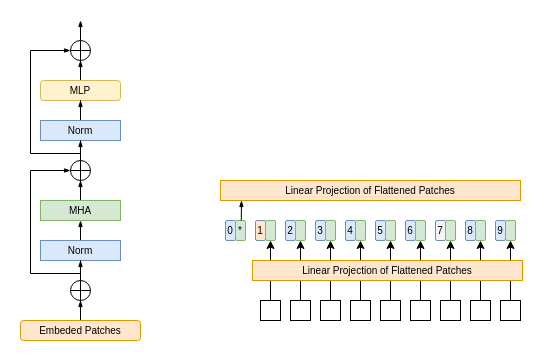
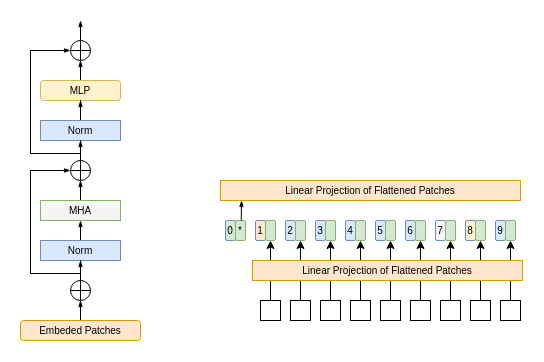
  <mxCell id="0" />
  <mxCell id="1" parent="0" />
  <mxCell id="2" style="edgeStyle=orthogonalEdgeStyle;rounded=0;orthogonalLoop=1;jettySize=auto;html=1;entryX=0.5;entryY=1;entryDx=0;entryDy=0;endSize=4;endArrow=blockThin;endFill=1;" parent="1" source="3" edge="1"><mxGeometry relative="1" as="geometry"><mxPoint x="80" y="220" as="targetPoint" /></mxGeometry></mxCell>
  <mxCell id="3" value="&lt;font style=&quot;font-size: 10px;&quot;&gt;Norm&lt;/font&gt;" style="rounded=0;whiteSpace=wrap;html=1;fillColor=#dae8fc;strokeColor=#6c8ebf;" parent="1" vertex="1"><mxGeometry x="40" y="240" width="80" height="20" as="geometry" /></mxCell>
  <mxCell id="4" style="edgeStyle=orthogonalEdgeStyle;rounded=0;orthogonalLoop=1;jettySize=auto;html=1;entryX=0.5;entryY=1;entryDx=0;entryDy=0;endArrow=blockThin;endFill=1;endSize=4;" parent="1" source="5" target="13" edge="1"><mxGeometry relative="1" as="geometry" /></mxCell>
  <mxCell id="5" value="&lt;font style=&quot;font-size: 10px;&quot;&gt;Embeded Patches&lt;/font&gt;" style="whiteSpace=wrap;html=1;fillColor=#ffe6cc;strokeColor=#d79b00;rounded=1;" parent="1" vertex="1"><mxGeometry x="20" y="320" width="120" height="20" as="geometry" /></mxCell>
  <mxCell id="6" style="edgeStyle=orthogonalEdgeStyle;rounded=0;orthogonalLoop=1;jettySize=auto;html=1;entryX=0.5;entryY=1;entryDx=0;entryDy=0;endArrow=blockThin;endFill=1;endSize=4;" parent="1" source="7" target="18" edge="1"><mxGeometry relative="1" as="geometry" /></mxCell>
- <mxCell id="7" value="&lt;font style=&quot;font-size: 10px;&quot;&gt;MHA&lt;/font&gt;" style="rounded=0;whiteSpace=wrap;html=1;fillColor=#d5e8d4;strokeColor=#82b366;" parent="1" vertex="1"><mxGeometry x="40" y="200" width="80" height="20" as="geometry" /></mxCell>
+ <mxCell id="7" value="&lt;font style=&quot;font-size: 10px;&quot;&gt;MHA&lt;/font&gt;" style="rounded=0;whiteSpace=wrap;html=1;fillColor=#f5f5f5;strokeColor=#82b366;" parent="1" vertex="1"><mxGeometry x="40" y="200" width="80" height="20" as="geometry" /></mxCell>
  <mxCell id="8" style="edgeStyle=orthogonalEdgeStyle;rounded=0;orthogonalLoop=1;jettySize=auto;html=1;entryX=0.5;entryY=1;entryDx=0;entryDy=0;endArrow=blockThin;endFill=1;endSize=4;" parent="1" source="9" target="15" edge="1"><mxGeometry relative="1" as="geometry" /></mxCell>
  <mxCell id="9" value="&lt;font style=&quot;font-size: 10px;&quot;&gt;MLP&lt;/font&gt;" style="whiteSpace=wrap;html=1;fillColor=#fff2cc;strokeColor=#d6b656;rounded=1;" parent="1" vertex="1"><mxGeometry x="40" y="80" width="80" height="20" as="geometry" /></mxCell>
  <mxCell id="10" style="edgeStyle=orthogonalEdgeStyle;rounded=0;orthogonalLoop=1;jettySize=auto;html=1;entryX=0.5;entryY=1;entryDx=0;entryDy=0;endArrow=blockThin;endFill=1;endSize=4;" parent="1" source="11" target="9" edge="1"><mxGeometry relative="1" as="geometry" /></mxCell>
  <mxCell id="11" value="&lt;font style=&quot;font-size: 10px;&quot;&gt;Norm&lt;/font&gt;" style="rounded=0;whiteSpace=wrap;html=1;fillColor=#dae8fc;strokeColor=#6c8ebf;" parent="1" vertex="1"><mxGeometry x="40" y="120" width="80" height="20" as="geometry" /></mxCell>
  <mxCell id="12" style="edgeStyle=orthogonalEdgeStyle;rounded=0;orthogonalLoop=1;jettySize=auto;html=1;entryX=0.5;entryY=1;entryDx=0;entryDy=0;endArrow=blockThin;endFill=1;endSize=4;" parent="1" source="13" target="3" edge="1"><mxGeometry relative="1" as="geometry" /></mxCell>
  <mxCell id="13" value="" style="shape=orEllipse;perimeter=ellipsePerimeter;whiteSpace=wrap;html=1;backgroundOutline=1;" parent="1" vertex="1"><mxGeometry x="70" y="280" width="20" height="20" as="geometry" /></mxCell>
  <mxCell id="14" style="edgeStyle=orthogonalEdgeStyle;rounded=0;orthogonalLoop=1;jettySize=auto;html=1;endSize=4;endArrow=blockThin;endFill=1;" parent="1" source="15" edge="1"><mxGeometry relative="1" as="geometry"><mxPoint x="80" y="20" as="targetPoint" /></mxGeometry></mxCell>
  <mxCell id="15" value="" style="shape=orEllipse;perimeter=ellipsePerimeter;whiteSpace=wrap;html=1;backgroundOutline=1;" parent="1" vertex="1"><mxGeometry x="70" y="40" width="20" height="20" as="geometry" /></mxCell>
  <mxCell id="16" value="" style="endArrow=blockThin;html=1;rounded=0;entryX=0;entryY=0.5;entryDx=0;entryDy=0;endFill=1;endSize=4;" parent="1" target="15" edge="1"><mxGeometry width="50" height="50" relative="1" as="geometry"><mxPoint x="80" y="153" as="sourcePoint" /><mxPoint x="70" y="90" as="targetPoint" /><Array as="points"><mxPoint x="30" y="153" /><mxPoint x="30" y="50" /></Array></mxGeometry></mxCell>
  <mxCell id="17" style="edgeStyle=orthogonalEdgeStyle;rounded=0;orthogonalLoop=1;jettySize=auto;html=1;entryX=0.5;entryY=1;entryDx=0;entryDy=0;endArrow=blockThin;endFill=1;endSize=4;" parent="1" source="18" target="11" edge="1"><mxGeometry relative="1" as="geometry" /></mxCell>
  <mxCell id="18" value="" style="shape=orEllipse;perimeter=ellipsePerimeter;whiteSpace=wrap;html=1;backgroundOutline=1;" parent="1" vertex="1"><mxGeometry x="70" y="160" width="20" height="20" as="geometry" /></mxCell>
  <mxCell id="19" value="" style="endArrow=blockThin;html=1;rounded=0;entryX=0;entryY=0.5;entryDx=0;entryDy=0;endFill=1;endSize=4;" parent="1" edge="1"><mxGeometry width="50" height="50" relative="1" as="geometry"><mxPoint x="80" y="273" as="sourcePoint" /><mxPoint x="70" y="170" as="targetPoint" /><Array as="points"><mxPoint x="30" y="273" /><mxPoint x="30" y="170" /></Array></mxGeometry></mxCell>
  <mxCell id="20" style="edgeStyle=orthogonalEdgeStyle;rounded=0;orthogonalLoop=1;jettySize=auto;html=1;entryX=0.5;entryY=1;entryDx=0;entryDy=0;" parent="1" source="21" target="39" edge="1"><mxGeometry relative="1" as="geometry" /></mxCell>
  <mxCell id="21" value="" style="whiteSpace=wrap;html=1;aspect=fixed;" parent="1" vertex="1"><mxGeometry x="260" y="300" width="20" height="20" as="geometry" /></mxCell>
  <mxCell id="22" style="edgeStyle=orthogonalEdgeStyle;rounded=0;orthogonalLoop=1;jettySize=auto;html=1;entryX=0.5;entryY=1;entryDx=0;entryDy=0;" parent="1" source="23" target="42" edge="1"><mxGeometry relative="1" as="geometry" /></mxCell>
  <mxCell id="23" value="" style="whiteSpace=wrap;html=1;aspect=fixed;" parent="1" vertex="1"><mxGeometry x="290" y="300" width="20" height="20" as="geometry" /></mxCell>
  <mxCell id="24" style="edgeStyle=orthogonalEdgeStyle;rounded=0;orthogonalLoop=1;jettySize=auto;html=1;entryX=0.5;entryY=1;entryDx=0;entryDy=0;" parent="1" source="25" target="45" edge="1"><mxGeometry relative="1" as="geometry" /></mxCell>
  <mxCell id="25" value="" style="whiteSpace=wrap;html=1;aspect=fixed;" parent="1" vertex="1"><mxGeometry x="320" y="300" width="20" height="20" as="geometry" /></mxCell>
  <mxCell id="26" style="edgeStyle=orthogonalEdgeStyle;rounded=0;orthogonalLoop=1;jettySize=auto;html=1;entryX=0.5;entryY=1;entryDx=0;entryDy=0;" parent="1" source="27" target="48" edge="1"><mxGeometry relative="1" as="geometry" /></mxCell>
  <mxCell id="27" value="" style="whiteSpace=wrap;html=1;aspect=fixed;" parent="1" vertex="1"><mxGeometry x="350" y="300" width="20" height="20" as="geometry" /></mxCell>
  <mxCell id="28" style="edgeStyle=orthogonalEdgeStyle;rounded=0;orthogonalLoop=1;jettySize=auto;html=1;entryX=0.5;entryY=1;entryDx=0;entryDy=0;" parent="1" source="29" target="51" edge="1"><mxGeometry relative="1" as="geometry" /></mxCell>
  <mxCell id="29" value="" style="whiteSpace=wrap;html=1;aspect=fixed;" parent="1" vertex="1"><mxGeometry x="380" y="300" width="20" height="20" as="geometry" /></mxCell>
  <mxCell id="30" style="edgeStyle=orthogonalEdgeStyle;rounded=0;orthogonalLoop=1;jettySize=auto;html=1;entryX=0.5;entryY=1;entryDx=0;entryDy=0;" parent="1" source="31" target="57" edge="1"><mxGeometry relative="1" as="geometry" /></mxCell>
  <mxCell id="31" value="" style="whiteSpace=wrap;html=1;aspect=fixed;" parent="1" vertex="1"><mxGeometry x="440" y="300" width="20" height="20" as="geometry" /></mxCell>
  <mxCell id="32" style="edgeStyle=orthogonalEdgeStyle;rounded=0;orthogonalLoop=1;jettySize=auto;html=1;entryX=0.5;entryY=1;entryDx=0;entryDy=0;" parent="1" source="33" target="60" edge="1"><mxGeometry relative="1" as="geometry" /></mxCell>
  <mxCell id="33" value="" style="whiteSpace=wrap;html=1;aspect=fixed;" parent="1" vertex="1"><mxGeometry x="470" y="300" width="20" height="20" as="geometry" /></mxCell>
  <mxCell id="34" value="" style="group" parent="1" vertex="1" connectable="0"><mxGeometry x="225" y="220" width="20" height="20" as="geometry" /></mxCell>
- <mxCell id="35" value="&lt;font style=&quot;font-size: 10px;&quot;&gt;0&lt;/font&gt;" style="rounded=1;whiteSpace=wrap;html=1;fillColor=#dae8fc;strokeColor=#6c8ebf;" parent="34" vertex="1"><mxGeometry width="10" height="20" as="geometry" /></mxCell>
+ <mxCell id="35" value="&lt;font style=&quot;font-size: 10px;&quot;&gt;0&lt;/font&gt;" style="rounded=1;whiteSpace=wrap;html=1;fillColor=#d5e8d4;strokeColor=#6c8ebf;" parent="34" vertex="1"><mxGeometry width="10" height="20" as="geometry" /></mxCell>
  <mxCell id="36" value="&lt;font style=&quot;font-size: 10px;&quot;&gt;*&lt;/font&gt;" style="rounded=1;whiteSpace=wrap;html=1;fillColor=#d5e8d4;strokeColor=#82b366;" parent="34" vertex="1"><mxGeometry x="10" width="10" height="20" as="geometry" /></mxCell>
  <mxCell id="37" value="" style="group" parent="1" vertex="1" connectable="0"><mxGeometry x="255" y="220" width="20" height="20" as="geometry" /></mxCell>
  <mxCell id="38" value="&lt;font style=&quot;font-size: 10px;&quot;&gt;1&lt;/font&gt;" style="rounded=1;whiteSpace=wrap;html=1;fillColor=#ffe6cc;strokeColor=#6c8ebf;" parent="37" vertex="1"><mxGeometry width="10" height="20" as="geometry" /></mxCell>
  <mxCell id="39" value="" style="rounded=1;whiteSpace=wrap;html=1;fillColor=#d5e8d4;strokeColor=#82b366;" parent="37" vertex="1"><mxGeometry x="10" width="10" height="20" as="geometry" /></mxCell>
  <mxCell id="40" value="" style="group" parent="1" vertex="1" connectable="0"><mxGeometry x="285" y="220" width="20" height="20" as="geometry" /></mxCell>
  <mxCell id="41" value="&lt;font style=&quot;font-size: 10px;&quot;&gt;2&lt;/font&gt;" style="rounded=1;whiteSpace=wrap;html=1;fillColor=#dae8fc;strokeColor=#6c8ebf;" parent="40" vertex="1"><mxGeometry width="10" height="20" as="geometry" /></mxCell>
  <mxCell id="42" value="" style="rounded=1;whiteSpace=wrap;html=1;fillColor=#d5e8d4;strokeColor=#82b366;" parent="40" vertex="1"><mxGeometry x="10" width="10" height="20" as="geometry" /></mxCell>
  <mxCell id="43" value="" style="group" parent="1" vertex="1" connectable="0"><mxGeometry x="315" y="220" width="20" height="20" as="geometry" /></mxCell>
  <mxCell id="44" value="&lt;font style=&quot;font-size: 10px;&quot;&gt;3&lt;/font&gt;" style="rounded=1;whiteSpace=wrap;html=1;fillColor=#dae8fc;strokeColor=#6c8ebf;" parent="43" vertex="1"><mxGeometry width="10" height="20" as="geometry" /></mxCell>
  <mxCell id="45" value="" style="rounded=1;whiteSpace=wrap;html=1;fillColor=#d5e8d4;strokeColor=#82b366;" parent="43" vertex="1"><mxGeometry x="10" width="10" height="20" as="geometry" /></mxCell>
  <mxCell id="46" value="" style="group" parent="1" vertex="1" connectable="0"><mxGeometry x="345" y="220" width="20" height="20" as="geometry" /></mxCell>
  <mxCell id="47" value="&lt;font style=&quot;font-size: 10px;&quot;&gt;4&lt;/font&gt;" style="rounded=1;whiteSpace=wrap;html=1;fillColor=#dae8fc;strokeColor=#6c8ebf;" parent="46" vertex="1"><mxGeometry width="10" height="20" as="geometry" /></mxCell>
  <mxCell id="48" value="" style="rounded=1;whiteSpace=wrap;html=1;fillColor=#d5e8d4;strokeColor=#82b366;" parent="46" vertex="1"><mxGeometry x="10" width="10" height="20" as="geometry" /></mxCell>
  <mxCell id="49" value="" style="group" parent="1" vertex="1" connectable="0"><mxGeometry x="375" y="220" width="20" height="20" as="geometry" /></mxCell>
  <mxCell id="50" value="&lt;font style=&quot;font-size: 10px;&quot;&gt;5&lt;/font&gt;" style="rounded=1;whiteSpace=wrap;html=1;fillColor=#dae8fc;strokeColor=#6c8ebf;" parent="49" vertex="1"><mxGeometry width="10" height="20" as="geometry" /></mxCell>
  <mxCell id="51" value="" style="rounded=1;whiteSpace=wrap;html=1;fillColor=#d5e8d4;strokeColor=#82b366;" parent="49" vertex="1"><mxGeometry x="10" width="10" height="20" as="geometry" /></mxCell>
  <mxCell id="52" value="" style="group" parent="1" vertex="1" connectable="0"><mxGeometry x="405" y="220" width="20" height="20" as="geometry" /></mxCell>
  <mxCell id="53" value="&lt;font style=&quot;font-size: 10px;&quot;&gt;6&lt;/font&gt;" style="rounded=1;whiteSpace=wrap;html=1;fillColor=#dae8fc;strokeColor=#6c8ebf;" parent="52" vertex="1"><mxGeometry width="10" height="20" as="geometry" /></mxCell>
  <mxCell id="54" value="" style="rounded=1;whiteSpace=wrap;html=1;fillColor=#d5e8d4;strokeColor=#82b366;" parent="52" vertex="1"><mxGeometry x="10" width="10" height="20" as="geometry" /></mxCell>
  <mxCell id="55" value="" style="group" parent="1" vertex="1" connectable="0"><mxGeometry x="435" y="220" width="20" height="20" as="geometry" /></mxCell>
  <mxCell id="56" value="&lt;font style=&quot;font-size: 10px;&quot;&gt;7&lt;/font&gt;" style="rounded=1;whiteSpace=wrap;html=1;fillColor=#f5f5f5;strokeColor=#6c8ebf;" parent="55" vertex="1"><mxGeometry width="10" height="20" as="geometry" /></mxCell>
  <mxCell id="57" value="" style="rounded=1;whiteSpace=wrap;html=1;fillColor=#d5e8d4;strokeColor=#82b366;" parent="55" vertex="1"><mxGeometry x="10" width="10" height="20" as="geometry" /></mxCell>
  <mxCell id="58" value="" style="group" parent="1" vertex="1" connectable="0"><mxGeometry x="465" y="220" width="20" height="20" as="geometry" /></mxCell>
- <mxCell id="59" value="&lt;font style=&quot;font-size: 10px;&quot;&gt;8&lt;/font&gt;" style="rounded=1;whiteSpace=wrap;html=1;fillColor=#dae8fc;strokeColor=#6c8ebf;" parent="58" vertex="1"><mxGeometry width="10" height="20" as="geometry" /></mxCell>
+ <mxCell id="59" value="&lt;font style=&quot;font-size: 10px;&quot;&gt;8&lt;/font&gt;" style="rounded=1;whiteSpace=wrap;html=1;fillColor=#fff2cc;strokeColor=#6c8ebf;" parent="58" vertex="1"><mxGeometry width="10" height="20" as="geometry" /></mxCell>
  <mxCell id="60" value="" style="rounded=1;whiteSpace=wrap;html=1;fillColor=#d5e8d4;strokeColor=#82b366;" parent="58" vertex="1"><mxGeometry x="10" width="10" height="20" as="geometry" /></mxCell>
  <mxCell id="61" value="" style="group" parent="1" vertex="1" connectable="0"><mxGeometry x="495" y="220" width="20" height="20" as="geometry" /></mxCell>
  <mxCell id="62" value="&lt;font style=&quot;font-size: 10px;&quot;&gt;9&lt;/font&gt;" style="rounded=1;whiteSpace=wrap;html=1;fillColor=#dae8fc;strokeColor=#6c8ebf;" parent="61" vertex="1"><mxGeometry width="10" height="20" as="geometry" /></mxCell>
  <mxCell id="63" value="" style="rounded=1;whiteSpace=wrap;html=1;fillColor=#d5e8d4;strokeColor=#82b366;" parent="61" vertex="1"><mxGeometry x="10" width="10" height="20" as="geometry" /></mxCell>
  <mxCell id="64" style="edgeStyle=orthogonalEdgeStyle;rounded=0;orthogonalLoop=1;jettySize=auto;html=1;entryX=0.5;entryY=1;entryDx=0;entryDy=0;" parent="1" source="65" target="54" edge="1"><mxGeometry relative="1" as="geometry" /></mxCell>
  <mxCell id="65" value="" style="whiteSpace=wrap;html=1;aspect=fixed;" parent="1" vertex="1"><mxGeometry x="410" y="300" width="20" height="20" as="geometry" /></mxCell>
  <mxCell id="66" style="edgeStyle=orthogonalEdgeStyle;rounded=0;orthogonalLoop=1;jettySize=auto;html=1;entryX=0.5;entryY=1;entryDx=0;entryDy=0;" parent="1" source="67" target="63" edge="1"><mxGeometry relative="1" as="geometry" /></mxCell>
  <mxCell id="67" value="" style="whiteSpace=wrap;html=1;aspect=fixed;" parent="1" vertex="1"><mxGeometry x="500" y="300" width="20" height="20" as="geometry" /></mxCell>
  <mxCell id="68" value="&lt;font style=&quot;font-size: 10px;&quot;&gt;Linear Projection of Flattened Patches&lt;/font&gt;" style="rounded=0;whiteSpace=wrap;html=1;fillColor=#ffe6cc;strokeColor=#d79b00;" parent="1" vertex="1"><mxGeometry x="252" y="260" width="270" height="20" as="geometry" /></mxCell>
  <mxCell id="69" value="&lt;font style=&quot;font-size: 10px;&quot;&gt;Linear Projection of Flattened Patches&lt;/font&gt;" style="rounded=0;whiteSpace=wrap;html=1;fillColor=#ffe6cc;strokeColor=#d79b00;" parent="1" vertex="1"><mxGeometry x="220" y="180" width="300" height="20" as="geometry" /></mxCell>
  <mxCell id="70" value="" style="endArrow=blockThin;html=1;rounded=0;endSize=4;endFill=1;" parent="1" edge="1"><mxGeometry width="50" height="50" relative="1" as="geometry"><mxPoint x="240.76" y="220" as="sourcePoint" /><mxPoint x="241" y="200" as="targetPoint" /></mxGeometry></mxCell>
